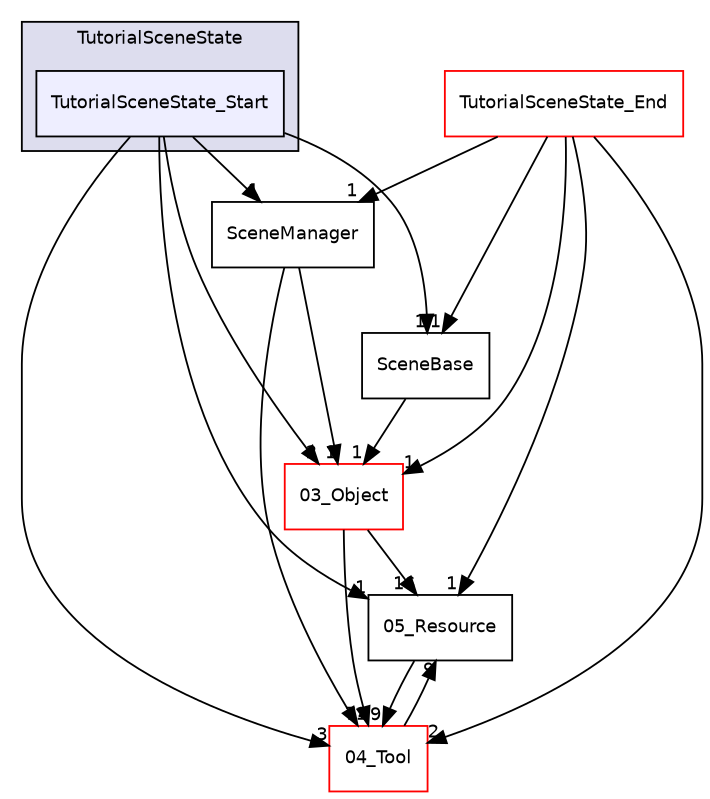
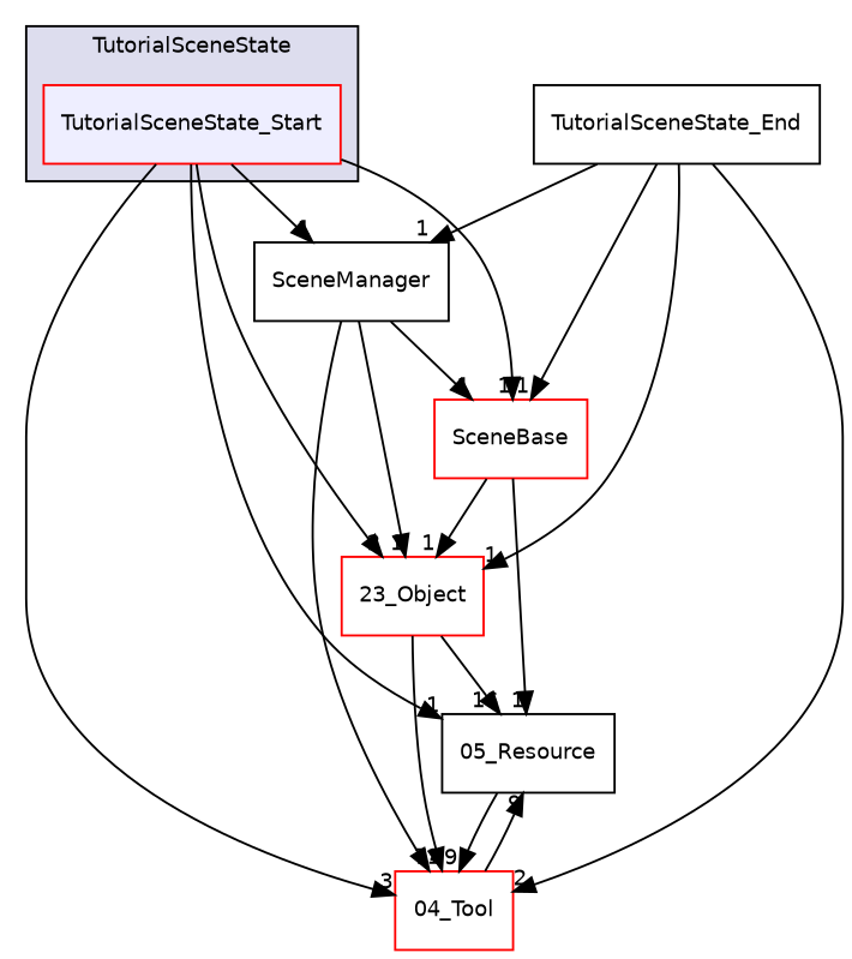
  digraph {
    compound=true
    node [fontname=Helvetica fontsize=10 shape=box style=filled]
    edge [headlabel=1 labeldistance=1.5 labelfontname=Helvetica labelfontsize=10]
-   n1 [fillcolor="#eeeeff" label=TutorialSceneState_Start pencolor=black]
-   n2 [color=red fillcolor=white label="03_Object"]
+   n1 [fillcolor="#eeeeff" label=TutorialSceneState_Start pencolor=black color=red]
+   n2 [color=red fillcolor=white label="23_Object"]
    n3 [color=black fillcolor=white label="05_Resource"]
    n4 [label=SceneManager style=""]
    n5 [color=red fillcolor=white label="04_Tool"]
-   n6 [label=SceneBase style=""]
-   n7 [label=TutorialSceneState_End color=red style=""]
+   n6 [label=SceneBase color=red style=""]
+   n7 [label=TutorialSceneState_End style=""]
    subgraph cluster_1 {
      bgcolor="#ddddee"
      fontname=Helvetica
      fontsize=10
      label=TutorialSceneState
      pencolor=black
      n1
    }
    n1 -> n2 [headlabel=2]
    n1 -> n3
    n1 -> n4
    n1 -> n5 [headlabel=3]
    n1 -> n6
    n2 -> n3 [headlabel=16]
    n2 -> n5 [headlabel=71]
    n3 -> n5 [headlabel=9]
    n4 -> n2
    n4 -> n5 [headlabel=4]
+   n4 -> n6
    n5 -> n3 [headlabel=9]
    n6 -> n2
    n7 -> n2
-   n7 -> n3
+   n6 -> n3
    n7 -> n4
    n7 -> n5 [headlabel=2]
    n7 -> n6
  }
